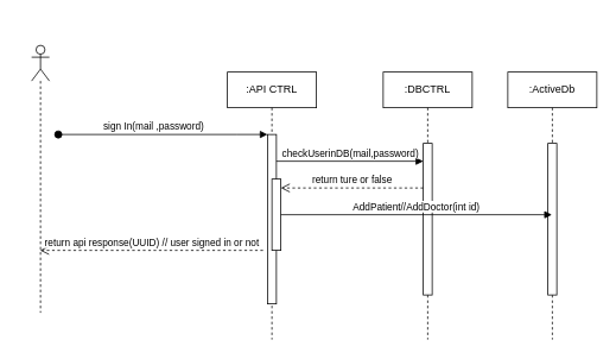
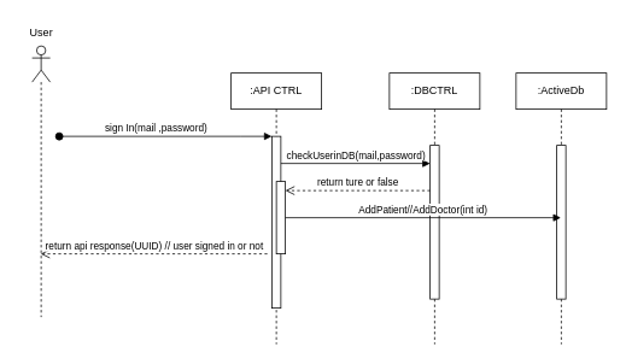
  <mxCell id="0" />
  <mxCell id="1" parent="0" />
  <mxCell id="2" value=":API CTRL" style="shape=umlLifeline;perimeter=lifelinePerimeter;whiteSpace=wrap;html=1;container=0;dropTarget=0;collapsible=0;recursiveResize=0;outlineConnect=0;portConstraint=eastwest;newEdgeStyle={&quot;edgeStyle&quot;:&quot;elbowEdgeStyle&quot;,&quot;elbow&quot;:&quot;vertical&quot;,&quot;curved&quot;:0,&quot;rounded&quot;:0};" parent="1" vertex="1"><mxGeometry x="255" y="80" width="100" height="300" as="geometry" /></mxCell>
  <mxCell id="3" value="" style="html=1;points=[];perimeter=orthogonalPerimeter;outlineConnect=0;targetShapes=umlLifeline;portConstraint=eastwest;newEdgeStyle={&quot;edgeStyle&quot;:&quot;elbowEdgeStyle&quot;,&quot;elbow&quot;:&quot;vertical&quot;,&quot;curved&quot;:0,&quot;rounded&quot;:0};" parent="2" vertex="1"><mxGeometry x="45" y="70" width="10" height="190" as="geometry" /></mxCell>
  <mxCell id="4" value="sign In(mail ,password)" style="html=1;verticalAlign=bottom;startArrow=oval;endArrow=block;startSize=8;edgeStyle=elbowEdgeStyle;elbow=vertical;curved=0;rounded=0;" parent="2" target="3" edge="1"><mxGeometry x="-0.091" relative="1" as="geometry"><mxPoint x="-190" y="70" as="sourcePoint" /><Array as="points"><mxPoint x="10" y="70" /></Array><mxPoint as="offset" /></mxGeometry></mxCell>
  <mxCell id="5" value="" style="html=1;points=[];perimeter=orthogonalPerimeter;outlineConnect=0;targetShapes=umlLifeline;portConstraint=eastwest;newEdgeStyle={&quot;edgeStyle&quot;:&quot;elbowEdgeStyle&quot;,&quot;elbow&quot;:&quot;vertical&quot;,&quot;curved&quot;:0,&quot;rounded&quot;:0};" parent="2" vertex="1"><mxGeometry x="50" y="120" width="10" height="80" as="geometry" /></mxCell>
  <mxCell id="6" value=":DBCTRL" style="shape=umlLifeline;perimeter=lifelinePerimeter;whiteSpace=wrap;html=1;container=0;dropTarget=0;collapsible=0;recursiveResize=0;outlineConnect=0;portConstraint=eastwest;newEdgeStyle={&quot;edgeStyle&quot;:&quot;elbowEdgeStyle&quot;,&quot;elbow&quot;:&quot;vertical&quot;,&quot;curved&quot;:0,&quot;rounded&quot;:0};" parent="1" vertex="1"><mxGeometry x="430" y="80" width="100" height="300" as="geometry" /></mxCell>
  <mxCell id="7" value="" style="html=1;points=[];perimeter=orthogonalPerimeter;outlineConnect=0;targetShapes=umlLifeline;portConstraint=eastwest;newEdgeStyle={&quot;edgeStyle&quot;:&quot;elbowEdgeStyle&quot;,&quot;elbow&quot;:&quot;vertical&quot;,&quot;curved&quot;:0,&quot;rounded&quot;:0};" parent="6" vertex="1"><mxGeometry x="45" y="80" width="10" height="170" as="geometry" /></mxCell>
  <mxCell id="8" value="" style="shape=umlLifeline;perimeter=lifelinePerimeter;whiteSpace=wrap;html=1;container=1;dropTarget=0;collapsible=0;recursiveResize=0;outlineConnect=0;portConstraint=eastwest;newEdgeStyle={&quot;curved&quot;:0,&quot;rounded&quot;:0};participant=umlActor;" parent="1" vertex="1"><mxGeometry x="35" y="50" width="20" height="300" as="geometry" /></mxCell>
+ <mxCell id="9" value="User" style="text;html=1;align=center;verticalAlign=middle;resizable=0;points=[];autosize=1;strokeColor=none;fillColor=none;" parent="1" vertex="1"><mxGeometry x="20" y="20" width="50" height="30" as="geometry" /></mxCell>
  <mxCell id="10" value="checkUserinDB(mail,password)" style="html=1;verticalAlign=bottom;endArrow=block;curved=0;rounded=0;" parent="1" edge="1"><mxGeometry width="80" relative="1" as="geometry"><mxPoint x="310" y="180" as="sourcePoint" /><mxPoint x="475" y="180" as="targetPoint" /></mxGeometry></mxCell>
  <mxCell id="11" value="return ture or false" style="html=1;verticalAlign=bottom;endArrow=open;dashed=1;endSize=8;edgeStyle=elbowEdgeStyle;elbow=vertical;curved=0;rounded=0;" parent="1" edge="1"><mxGeometry relative="1" as="geometry"><mxPoint x="315" y="210" as="targetPoint" /><Array as="points"><mxPoint x="385" y="210" /></Array><mxPoint x="475" y="210" as="sourcePoint" /></mxGeometry></mxCell>
  <mxCell id="12" value="return api response(UUID) // user signed in or not" style="html=1;verticalAlign=bottom;endArrow=open;dashed=1;endSize=8;edgeStyle=elbowEdgeStyle;elbow=vertical;curved=0;rounded=0;" parent="1" target="8" edge="1"><mxGeometry x="-0.001" relative="1" as="geometry"><mxPoint x="135" y="280" as="targetPoint" /><Array as="points"><mxPoint x="205" y="280" /></Array><mxPoint x="295" y="280" as="sourcePoint" /><mxPoint as="offset" /></mxGeometry></mxCell>
  <mxCell id="13" value=":ActiveDb" style="shape=umlLifeline;perimeter=lifelinePerimeter;whiteSpace=wrap;html=1;container=0;dropTarget=0;collapsible=0;recursiveResize=0;outlineConnect=0;portConstraint=eastwest;newEdgeStyle={&quot;edgeStyle&quot;:&quot;elbowEdgeStyle&quot;,&quot;elbow&quot;:&quot;vertical&quot;,&quot;curved&quot;:0,&quot;rounded&quot;:0};" vertex="1" parent="1"><mxGeometry x="570" y="80" width="100" height="300" as="geometry" /></mxCell>
  <mxCell id="14" value="" style="html=1;points=[];perimeter=orthogonalPerimeter;outlineConnect=0;targetShapes=umlLifeline;portConstraint=eastwest;newEdgeStyle={&quot;edgeStyle&quot;:&quot;elbowEdgeStyle&quot;,&quot;elbow&quot;:&quot;vertical&quot;,&quot;curved&quot;:0,&quot;rounded&quot;:0};" vertex="1" parent="13"><mxGeometry x="45" y="80" width="10" height="170" as="geometry" /></mxCell>
  <mxCell id="15" value="AddPatient//AddDoctor(int id)" style="html=1;verticalAlign=bottom;endArrow=block;curved=0;rounded=0;" edge="1" parent="1" source="5" target="13"><mxGeometry width="80" relative="1" as="geometry"><mxPoint x="320" y="240" as="sourcePoint" /><mxPoint x="485" y="240" as="targetPoint" /></mxGeometry></mxCell>
